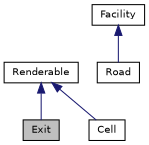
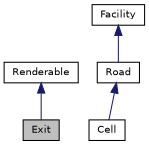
  digraph {
    node [color=black fillcolor=white fontname=Helvetica fontsize=10 shape=record style=filled]
    edge [color=midnightblue dir=back fontname=Helvetica fontsize=10 labelfontname=Helvetica labelfontsize=10 style=solid]
    n1 [fillcolor=grey75 fontcolor=black height=0.2 label=Exit width=0.4]
    n2 [height=0.2 label=Road width=0.4]
    n3 [height=0.2 label=Facility width=0.4]
    n4 [height=0.2 label=Cell width=0.4]
    n5 [height=0.2 label=Renderable width=0.4]
    n3 -> n2
    n5 -> n1
-   n5 -> n4
+   n2 -> n4
  }
